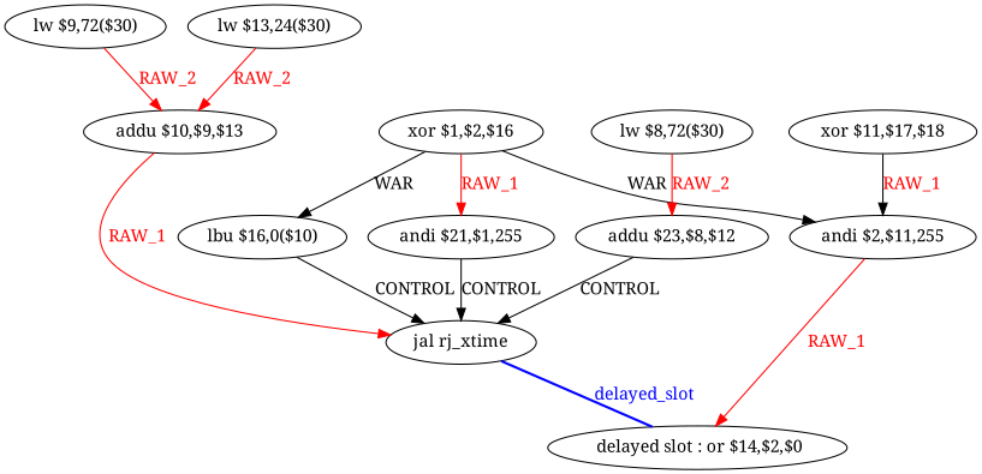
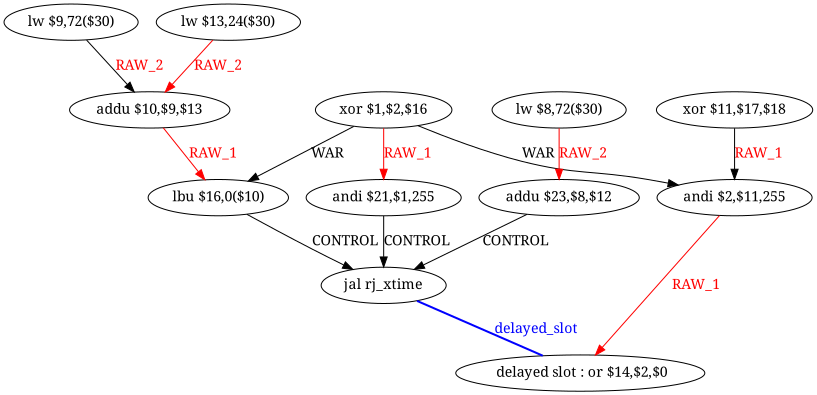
  digraph {
    fontname="Noto Serif"
    node [fontname="Noto Serif" shape=ellipse]
    edge [color=red fontcolor=red fontname="Noto Serif"]
    n1 [label=" delayed slot : or $14,$2,$0"]
    n2 [label="jal rj_xtime"]
    n3 [label="xor $1,$2,$16"]
    n4 [label="andi $21,$1,255"]
    n5 [label="lbu $16,0($10)"]
    n6 [label="andi $2,$11,255"]
    n7 [label="addu $23,$8,$12"]
    n8 [label="lw $8,72($30)"]
    n9 [label="lw $9,72($30)"]
    n10 [label="addu $10,$9,$13"]
    n11 [label="lw $13,24($30)"]
    n12 [label="xor $11,$17,$18"]
    n2 -> n1 [color=blue dir=none fontcolor=blue label=delayed_slot style=bold]
    n3 -> n4 [label=RAW_1]
    n3 -> n5 [label=WAR color="" fontcolor=""]
    n3 -> n6 [label=WAR color="" fontcolor=""]
    n4 -> n2 [label=CONTROL color="" fontcolor=""]
    n5 -> n2 [label=CONTROL color="" fontcolor=""]
    n6 -> n1 [label=RAW_1]
    n7 -> n2 [label=CONTROL color="" fontcolor=""]
    n8 -> n7 [label=RAW_2]
-   n9 -> n10 [label=RAW_2]
-   n10 -> n2 [label=RAW_1]
+   n9 -> n10 [color=black label=RAW_2]
+   n10 -> n5 [label=RAW_1]
    n11 -> n10 [label=RAW_2]
    n12 -> n6 [color=black label=RAW_1]
  }
